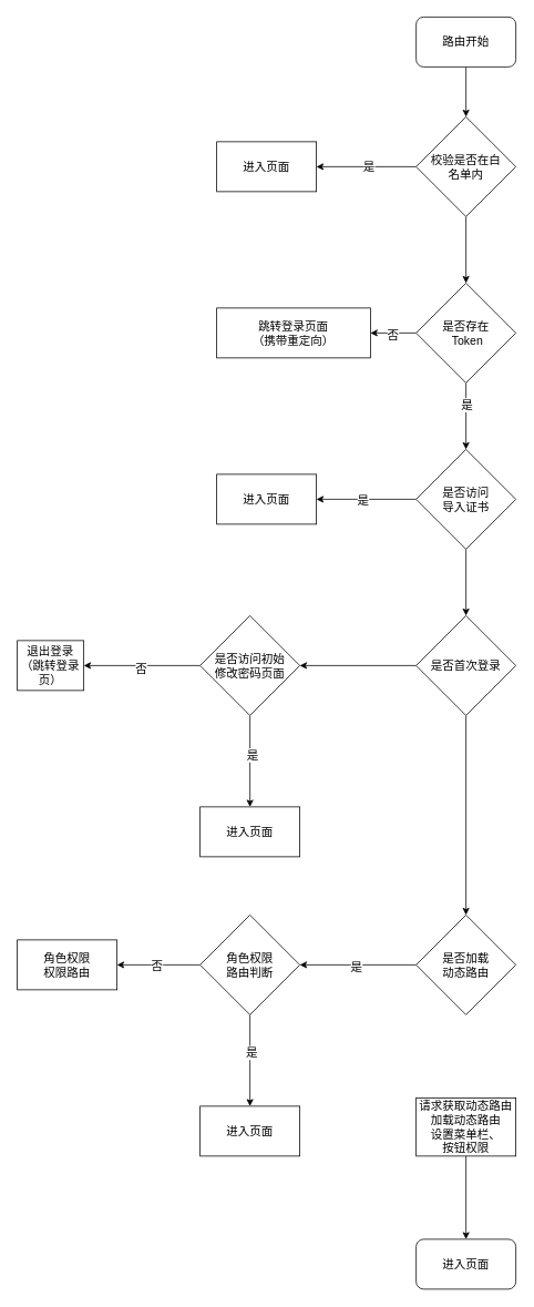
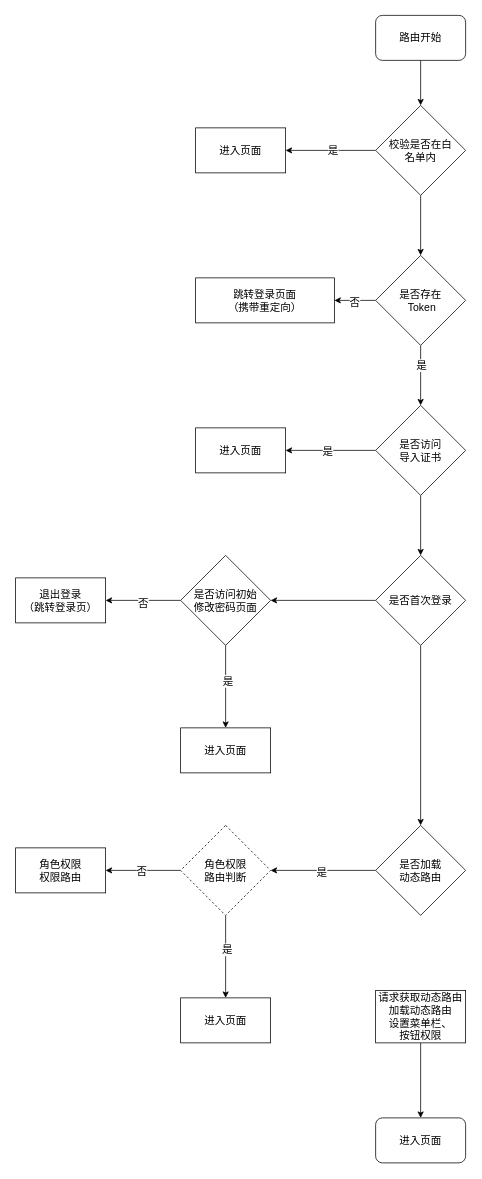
  <mxCell id="0" />
  <mxCell id="1" parent="0" />
  <mxCell id="2" style="edgeStyle=none;html=1;exitX=0.5;exitY=1;exitDx=0;exitDy=0;entryX=0.5;entryY=0;entryDx=0;entryDy=0;fontFamily=Helvetica;fontSize=14;" parent="1" source="3" target="7" edge="1"><mxGeometry relative="1" as="geometry" /></mxCell>
  <mxCell id="3" value="&lt;p style=&quot;font-size: 14px;&quot;&gt;路由开始&lt;/p&gt;" style="rounded=1;whiteSpace=wrap;html=1;fontFamily=Helvetica;fontSize=14;" parent="1" vertex="1"><mxGeometry x="500" y="20" width="120" height="60" as="geometry" /></mxCell>
  <mxCell id="4" value="" style="edgeStyle=none;html=1;fontFamily=Helvetica;fontSize=14;" parent="1" source="7" target="8" edge="1"><mxGeometry relative="1" as="geometry" /></mxCell>
  <mxCell id="5" value="是" style="edgeLabel;html=1;align=center;verticalAlign=middle;resizable=0;points=[];fontSize=14;fontFamily=Helvetica;" parent="4" vertex="1" connectable="0"><mxGeometry x="-0.041" y="-1" relative="1" as="geometry"><mxPoint as="offset" /></mxGeometry></mxCell>
  <mxCell id="6" value="" style="edgeStyle=none;html=1;fontFamily=Helvetica;fontSize=14;" parent="1" source="7" target="13" edge="1"><mxGeometry relative="1" as="geometry" /></mxCell>
  <mxCell id="7" value="校验是否在白&lt;br&gt;名单内" style="rhombus;whiteSpace=wrap;html=1;fontFamily=Helvetica;fontSize=14;" parent="1" vertex="1"><mxGeometry x="500" y="140" width="120" height="120" as="geometry" /></mxCell>
  <mxCell id="8" value="进入页面" style="whiteSpace=wrap;html=1;fontSize=14;" parent="1" vertex="1"><mxGeometry x="260" y="170" width="120" height="60" as="geometry" /></mxCell>
  <mxCell id="9" value="" style="edgeStyle=none;html=1;fontFamily=Helvetica;fontSize=14;" parent="1" source="13" target="14" edge="1"><mxGeometry relative="1" as="geometry" /></mxCell>
  <mxCell id="10" value="否" style="edgeLabel;html=1;align=center;verticalAlign=middle;resizable=0;points=[];fontSize=14;fontFamily=Helvetica;" parent="9" vertex="1" connectable="0"><mxGeometry x="0.087" y="2" relative="1" as="geometry"><mxPoint x="1" as="offset" /></mxGeometry></mxCell>
  <mxCell id="11" value="" style="edgeStyle=none;html=1;fontFamily=Helvetica;fontSize=14;" edge="1" parent="1" source="13" target="18"><mxGeometry relative="1" as="geometry" /></mxCell>
  <mxCell id="12" value="是" style="edgeLabel;html=1;align=center;verticalAlign=middle;resizable=0;points=[];fontSize=14;fontFamily=Helvetica;" vertex="1" connectable="0" parent="11"><mxGeometry x="-0.338" relative="1" as="geometry"><mxPoint as="offset" /></mxGeometry></mxCell>
  <mxCell id="13" value="是否存在&lt;br&gt;&amp;nbsp;Token" style="rhombus;whiteSpace=wrap;html=1;fontSize=14;" parent="1" vertex="1"><mxGeometry x="500" y="340" width="120" height="120" as="geometry" /></mxCell>
  <mxCell id="14" value="跳转登录页面&lt;br&gt;（携带重定向）" style="whiteSpace=wrap;html=1;fontSize=14;" parent="1" vertex="1"><mxGeometry x="260" y="370" width="185" height="60" as="geometry" /></mxCell>
  <mxCell id="15" value="" style="edgeStyle=none;html=1;fontFamily=Helvetica;fontSize=14;" edge="1" parent="1" source="18" target="28"><mxGeometry relative="1" as="geometry" /></mxCell>
  <mxCell id="16" value="" style="edgeStyle=none;html=1;fontFamily=Helvetica;fontSize=14;" edge="1" parent="1" source="18" target="29"><mxGeometry relative="1" as="geometry" /></mxCell>
  <mxCell id="17" value="是" style="edgeLabel;html=1;align=center;verticalAlign=middle;resizable=0;points=[];fontSize=14;fontFamily=Helvetica;" vertex="1" connectable="0" parent="16"><mxGeometry x="0.078" relative="1" as="geometry"><mxPoint as="offset" /></mxGeometry></mxCell>
  <mxCell id="18" value="是否访问&lt;br&gt;导入证书" style="rhombus;whiteSpace=wrap;html=1;fontSize=14;" vertex="1" parent="1"><mxGeometry x="500" y="540" width="120" height="120" as="geometry" /></mxCell>
  <mxCell id="19" value="" style="edgeStyle=none;html=1;fontFamily=Helvetica;fontSize=14;" edge="1" parent="1" source="23" target="24"><mxGeometry relative="1" as="geometry" /></mxCell>
  <mxCell id="20" value="否" style="edgeLabel;html=1;align=center;verticalAlign=middle;resizable=0;points=[];fontSize=14;fontFamily=Helvetica;" vertex="1" connectable="0" parent="19"><mxGeometry x="0.037" y="3" relative="1" as="geometry"><mxPoint x="1" as="offset" /></mxGeometry></mxCell>
  <mxCell id="21" value="" style="edgeStyle=none;html=1;fontFamily=Helvetica;fontSize=14;" edge="1" parent="1" source="23" target="25"><mxGeometry relative="1" as="geometry" /></mxCell>
  <mxCell id="22" value="是" style="edgeLabel;html=1;align=center;verticalAlign=middle;resizable=0;points=[];fontSize=14;fontFamily=Helvetica;" vertex="1" connectable="0" parent="21"><mxGeometry x="-0.154" y="2" relative="1" as="geometry"><mxPoint as="offset" /></mxGeometry></mxCell>
  <mxCell id="23" value="是否访问初始&lt;br&gt;修改密码页面" style="rhombus;whiteSpace=wrap;html=1;fontSize=14;" vertex="1" parent="1"><mxGeometry x="240" y="740" width="120" height="120" as="geometry" /></mxCell>
- <mxCell id="24" value="退出登录&lt;br&gt;（跳转登录页）" style="whiteSpace=wrap;html=1;fontSize=14;" vertex="1" parent="1"><mxGeometry x="20" y="770" width="80" height="60" as="geometry" /></mxCell>
+ <mxCell id="24" value="退出登录&lt;br&gt;（跳转登录页）" style="whiteSpace=wrap;html=1;fontSize=14;" vertex="1" parent="1"><mxGeometry x="20" y="770" width="120" height="60" as="geometry" /></mxCell>
  <mxCell id="25" value="进入页面" style="whiteSpace=wrap;html=1;fontSize=14;" vertex="1" parent="1"><mxGeometry x="240" y="970" width="120" height="60" as="geometry" /></mxCell>
  <mxCell id="26" style="edgeStyle=none;html=1;entryX=1;entryY=0.5;entryDx=0;entryDy=0;fontFamily=Helvetica;fontSize=14;" edge="1" parent="1" source="28" target="23"><mxGeometry relative="1" as="geometry" /></mxCell>
  <mxCell id="27" value="" style="edgeStyle=none;html=1;fontFamily=Helvetica;fontSize=14;" edge="1" parent="1" source="28" target="32"><mxGeometry relative="1" as="geometry" /></mxCell>
  <mxCell id="28" value="是否首次登录" style="rhombus;whiteSpace=wrap;html=1;fontSize=14;" vertex="1" parent="1"><mxGeometry x="500" y="740" width="120" height="120" as="geometry" /></mxCell>
  <mxCell id="29" value="进入页面" style="whiteSpace=wrap;html=1;fontSize=14;" vertex="1" parent="1"><mxGeometry x="260" y="570" width="120" height="60" as="geometry" /></mxCell>
  <mxCell id="30" value="" style="edgeStyle=none;html=1;fontFamily=Helvetica;fontSize=14;" edge="1" parent="1" source="32" target="37"><mxGeometry relative="1" as="geometry" /></mxCell>
  <mxCell id="31" value="是" style="edgeLabel;html=1;align=center;verticalAlign=middle;resizable=0;points=[];fontSize=14;fontFamily=Helvetica;" vertex="1" connectable="0" parent="30"><mxGeometry x="0.025" y="2" relative="1" as="geometry"><mxPoint x="-1" as="offset" /></mxGeometry></mxCell>
  <mxCell id="32" value="是否加载&lt;br&gt;动态路由" style="rhombus;whiteSpace=wrap;html=1;fontSize=14;" vertex="1" parent="1"><mxGeometry x="500" y="1100" width="120" height="120" as="geometry" /></mxCell>
  <mxCell id="33" value="" style="edgeStyle=none;html=1;fontFamily=Helvetica;fontSize=14;" edge="1" parent="1" source="37" target="38"><mxGeometry relative="1" as="geometry" /></mxCell>
  <mxCell id="34" value="否" style="edgeLabel;html=1;align=center;verticalAlign=middle;resizable=0;points=[];fontSize=14;fontFamily=Helvetica;" vertex="1" connectable="0" parent="33"><mxGeometry x="0.044" relative="1" as="geometry"><mxPoint x="-1" as="offset" /></mxGeometry></mxCell>
  <mxCell id="35" value="" style="edgeStyle=none;html=1;fontFamily=Helvetica;fontSize=14;" edge="1" parent="1" source="37" target="39"><mxGeometry relative="1" as="geometry" /></mxCell>
  <mxCell id="36" value="是" style="edgeLabel;html=1;align=center;verticalAlign=middle;resizable=0;points=[];fontSize=14;fontFamily=Helvetica;" vertex="1" connectable="0" parent="35"><mxGeometry x="-0.173" y="1" relative="1" as="geometry"><mxPoint as="offset" /></mxGeometry></mxCell>
- <mxCell id="37" value="角色权限&lt;br&gt;路由判断" style="rhombus;whiteSpace=wrap;html=1;fontSize=14;" vertex="1" parent="1"><mxGeometry x="240" y="1100" width="120" height="120" as="geometry" /></mxCell>
+ <mxCell id="37" value="角色权限&lt;br&gt;路由判断" style="rhombus;whiteSpace=wrap;html=1;fontSize=14;dashed=1;" vertex="1" parent="1"><mxGeometry x="240" y="1100" width="120" height="120" as="geometry" /></mxCell>
  <mxCell id="38" value="角色权限&lt;br&gt;权限路由" style="whiteSpace=wrap;html=1;fontSize=14;" vertex="1" parent="1"><mxGeometry x="20" y="1130" width="120" height="60" as="geometry" /></mxCell>
  <mxCell id="39" value="进入页面" style="whiteSpace=wrap;html=1;fontSize=14;" vertex="1" parent="1"><mxGeometry x="240" y="1330" width="120" height="60" as="geometry" /></mxCell>
  <mxCell id="40" style="edgeStyle=none;html=1;exitX=0.5;exitY=1;exitDx=0;exitDy=0;fontFamily=Helvetica;fontSize=14;" edge="1" parent="1" source="41" target="42"><mxGeometry relative="1" as="geometry" /></mxCell>
  <mxCell id="41" value="请求获取动态路由&lt;br&gt;加载动态路由&lt;br&gt;设置菜单栏、&lt;br&gt;按钮权限" style="whiteSpace=wrap;html=1;fontSize=14;" vertex="1" parent="1"><mxGeometry x="500" y="1320" width="120" height="70" as="geometry" /></mxCell>
  <mxCell id="42" value="进入页面" style="rounded=1;whiteSpace=wrap;html=1;fontFamily=Helvetica;fontSize=14;" vertex="1" parent="1"><mxGeometry x="500" y="1490" width="120" height="60" as="geometry" /></mxCell>
